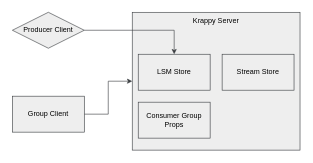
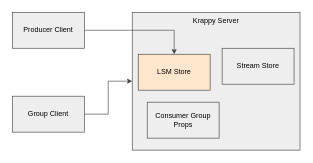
  <mxCell id="0" />
  <mxCell id="1" parent="0" />
  <mxCell id="2" value="Krappy Server" style="rounded=0;whiteSpace=wrap;html=1;verticalAlign=top;fillColor=#eeeeee;strokeColor=#36393d;" parent="1" vertex="1"><mxGeometry x="220" y="20" width="280" height="230" as="geometry" /></mxCell>
  <mxCell id="3" style="edgeStyle=orthogonalEdgeStyle;rounded=0;orthogonalLoop=1;jettySize=auto;html=1;fillColor=#eeeeee;strokeColor=#36393d;" parent="1" source="4" target="5" edge="1"><mxGeometry relative="1" as="geometry" /></mxCell>
- <mxCell id="4" value="Producer Client" style="rhombus;whiteSpace=wrap;html=1;fillColor=#eeeeee;strokeColor=#36393d;" parent="1" vertex="1"><mxGeometry x="20" y="20" width="120" height="60" as="geometry" /></mxCell>
- <mxCell id="5" value="LSM Store" style="rounded=0;whiteSpace=wrap;html=1;fillColor=#eeeeee;strokeColor=#36393d;" parent="1" vertex="1"><mxGeometry x="230" y="90" width="120" height="60" as="geometry" /></mxCell>
- <mxCell id="6" value="Stream Store" style="rounded=0;whiteSpace=wrap;html=1;fillColor=#eeeeee;strokeColor=#36393d;" parent="1" vertex="1"><mxGeometry x="370" y="90" width="120" height="60" as="geometry" /></mxCell>
- <mxCell id="7" value="Consumer Group Props" style="rounded=0;whiteSpace=wrap;html=1;fillColor=#eeeeee;strokeColor=#36393d;" parent="1" vertex="1"><mxGeometry x="230" y="170" width="120" height="60" as="geometry" /></mxCell>
+ <mxCell id="4" value="Producer Client" style="rounded=0;whiteSpace=wrap;html=1;fillColor=#eeeeee;strokeColor=#36393d;" parent="1" vertex="1"><mxGeometry x="20" y="20" width="120" height="60" as="geometry" /></mxCell>
+ <mxCell id="5" value="LSM Store" style="rounded=0;whiteSpace=wrap;html=1;fillColor=#ffe6cc;strokeColor=#36393d;" parent="1" vertex="1"><mxGeometry x="230" y="90" width="120" height="60" as="geometry" /></mxCell>
+ <mxCell id="6" value="Stream Store" style="rounded=0;whiteSpace=wrap;html=1;fillColor=#eeeeee;strokeColor=#36393d;" parent="1" vertex="1"><mxGeometry x="370" y="80" width="120" height="60" as="geometry" /></mxCell>
+ <mxCell id="7" value="Consumer Group Props" style="rounded=0;whiteSpace=wrap;html=1;fillColor=#eeeeee;strokeColor=#36393d;" parent="1" vertex="1"><mxGeometry x="245" y="170" width="120" height="60" as="geometry" /></mxCell>
  <mxCell id="8" style="edgeStyle=orthogonalEdgeStyle;rounded=0;orthogonalLoop=1;jettySize=auto;html=1;fillColor=#eeeeee;strokeColor=#36393d;" parent="1" source="9" target="2" edge="1"><mxGeometry relative="1" as="geometry" /></mxCell>
  <mxCell id="9" value="Group Client" style="rounded=0;whiteSpace=wrap;html=1;fillColor=#eeeeee;strokeColor=#36393d;" parent="1" vertex="1"><mxGeometry x="20" y="160" width="120" height="60" as="geometry" /></mxCell>
